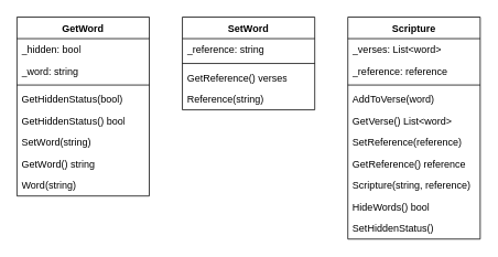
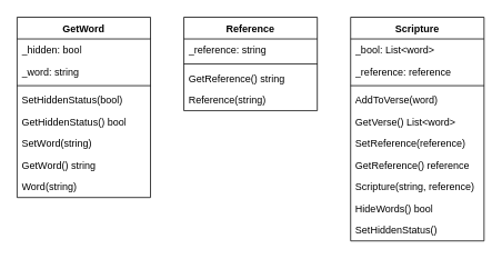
  <mxCell id="0" />
  <mxCell id="1" parent="0" />
  <mxCell id="2" value="GetWord" style="swimlane;fontStyle=1;align=center;verticalAlign=top;childLayout=stackLayout;horizontal=1;startSize=26;horizontalStack=0;resizeParent=1;resizeParentMax=0;resizeLast=0;collapsible=1;marginBottom=0;whiteSpace=wrap;html=1;" vertex="1" parent="1"><mxGeometry x="20" y="20" width="160" height="216" as="geometry" /></mxCell>
  <mxCell id="3" value="_hidden: bool" style="text;strokeColor=none;fillColor=none;align=left;verticalAlign=top;spacingLeft=4;spacingRight=4;overflow=hidden;rotatable=0;points=[[0,0.5],[1,0.5]];portConstraint=eastwest;whiteSpace=wrap;html=1;" vertex="1" parent="2"><mxGeometry y="26" width="160" height="26" as="geometry" /></mxCell>
  <mxCell id="4" value="_word: string" style="text;strokeColor=none;fillColor=none;align=left;verticalAlign=top;spacingLeft=4;spacingRight=4;overflow=hidden;rotatable=0;points=[[0,0.5],[1,0.5]];portConstraint=eastwest;whiteSpace=wrap;html=1;" vertex="1" parent="2"><mxGeometry y="52" width="160" height="26" as="geometry" /></mxCell>
  <mxCell id="5" value="" style="line;strokeWidth=1;fillColor=none;align=left;verticalAlign=middle;spacingTop=-1;spacingLeft=3;spacingRight=3;rotatable=0;labelPosition=right;points=[];portConstraint=eastwest;strokeColor=inherit;" vertex="1" parent="2"><mxGeometry y="78" width="160" height="8" as="geometry" /></mxCell>
- <mxCell id="6" value="GetHiddenStatus(bool)" style="text;strokeColor=none;fillColor=none;align=left;verticalAlign=top;spacingLeft=4;spacingRight=4;overflow=hidden;rotatable=0;points=[[0,0.5],[1,0.5]];portConstraint=eastwest;whiteSpace=wrap;html=1;" vertex="1" parent="2"><mxGeometry y="86" width="160" height="26" as="geometry" /></mxCell>
+ <mxCell id="6" value="SetHiddenStatus(bool)" style="text;strokeColor=none;fillColor=none;align=left;verticalAlign=top;spacingLeft=4;spacingRight=4;overflow=hidden;rotatable=0;points=[[0,0.5],[1,0.5]];portConstraint=eastwest;whiteSpace=wrap;html=1;" vertex="1" parent="2"><mxGeometry y="86" width="160" height="26" as="geometry" /></mxCell>
  <mxCell id="7" value="GetHiddenStatus() bool" style="text;strokeColor=none;fillColor=none;align=left;verticalAlign=top;spacingLeft=4;spacingRight=4;overflow=hidden;rotatable=0;points=[[0,0.5],[1,0.5]];portConstraint=eastwest;whiteSpace=wrap;html=1;" vertex="1" parent="2"><mxGeometry y="112" width="160" height="26" as="geometry" /></mxCell>
  <mxCell id="8" value="SetWord(string)&amp;nbsp;" style="text;strokeColor=none;fillColor=none;align=left;verticalAlign=top;spacingLeft=4;spacingRight=4;overflow=hidden;rotatable=0;points=[[0,0.5],[1,0.5]];portConstraint=eastwest;whiteSpace=wrap;html=1;" vertex="1" parent="2"><mxGeometry y="138" width="160" height="26" as="geometry" /></mxCell>
  <mxCell id="9" value="GetWord() string&amp;nbsp;" style="text;strokeColor=none;fillColor=none;align=left;verticalAlign=top;spacingLeft=4;spacingRight=4;overflow=hidden;rotatable=0;points=[[0,0.5],[1,0.5]];portConstraint=eastwest;whiteSpace=wrap;html=1;" vertex="1" parent="2"><mxGeometry y="164" width="160" height="26" as="geometry" /></mxCell>
  <mxCell id="10" value="Word(string)" style="text;strokeColor=none;fillColor=none;align=left;verticalAlign=top;spacingLeft=4;spacingRight=4;overflow=hidden;rotatable=0;points=[[0,0.5],[1,0.5]];portConstraint=eastwest;whiteSpace=wrap;html=1;" vertex="1" parent="2"><mxGeometry y="190" width="160" height="26" as="geometry" /></mxCell>
- <mxCell id="11" value="SetWord" style="swimlane;fontStyle=1;align=center;verticalAlign=top;childLayout=stackLayout;horizontal=1;startSize=26;horizontalStack=0;resizeParent=1;resizeParentMax=0;resizeLast=0;collapsible=1;marginBottom=0;whiteSpace=wrap;html=1;" vertex="1" parent="1"><mxGeometry x="220" y="20" width="160" height="112" as="geometry" /></mxCell>
+ <mxCell id="11" value="Reference" style="swimlane;fontStyle=1;align=center;verticalAlign=top;childLayout=stackLayout;horizontal=1;startSize=26;horizontalStack=0;resizeParent=1;resizeParentMax=0;resizeLast=0;collapsible=1;marginBottom=0;whiteSpace=wrap;html=1;" vertex="1" parent="1"><mxGeometry x="220" y="20" width="160" height="112" as="geometry" /></mxCell>
  <mxCell id="12" value="_reference: string" style="text;strokeColor=none;fillColor=none;align=left;verticalAlign=top;spacingLeft=4;spacingRight=4;overflow=hidden;rotatable=0;points=[[0,0.5],[1,0.5]];portConstraint=eastwest;whiteSpace=wrap;html=1;" vertex="1" parent="11"><mxGeometry y="26" width="160" height="26" as="geometry" /></mxCell>
  <mxCell id="13" value="" style="line;strokeWidth=1;fillColor=none;align=left;verticalAlign=middle;spacingTop=-1;spacingLeft=3;spacingRight=3;rotatable=0;labelPosition=right;points=[];portConstraint=eastwest;strokeColor=inherit;" vertex="1" parent="11"><mxGeometry y="52" width="160" height="8" as="geometry" /></mxCell>
- <mxCell id="14" value="GetReference() verses" style="text;strokeColor=none;fillColor=none;align=left;verticalAlign=top;spacingLeft=4;spacingRight=4;overflow=hidden;rotatable=0;points=[[0,0.5],[1,0.5]];portConstraint=eastwest;whiteSpace=wrap;html=1;" vertex="1" parent="11"><mxGeometry y="60" width="160" height="26" as="geometry" /></mxCell>
+ <mxCell id="14" value="GetReference() string" style="text;strokeColor=none;fillColor=none;align=left;verticalAlign=top;spacingLeft=4;spacingRight=4;overflow=hidden;rotatable=0;points=[[0,0.5],[1,0.5]];portConstraint=eastwest;whiteSpace=wrap;html=1;" vertex="1" parent="11"><mxGeometry y="60" width="160" height="26" as="geometry" /></mxCell>
  <mxCell id="15" value="Reference(string)" style="text;strokeColor=none;fillColor=none;align=left;verticalAlign=top;spacingLeft=4;spacingRight=4;overflow=hidden;rotatable=0;points=[[0,0.5],[1,0.5]];portConstraint=eastwest;whiteSpace=wrap;html=1;" vertex="1" parent="11"><mxGeometry y="86" width="160" height="26" as="geometry" /></mxCell>
  <mxCell id="16" value="Scripture" style="swimlane;fontStyle=1;align=center;verticalAlign=top;childLayout=stackLayout;horizontal=1;startSize=26;horizontalStack=0;resizeParent=1;resizeParentMax=0;resizeLast=0;collapsible=1;marginBottom=0;whiteSpace=wrap;html=1;" vertex="1" parent="1"><mxGeometry x="420" y="20" width="160" height="268" as="geometry" /></mxCell>
- <mxCell id="17" value="_verses: List&amp;lt;word&amp;gt;" style="text;strokeColor=none;fillColor=none;align=left;verticalAlign=top;spacingLeft=4;spacingRight=4;overflow=hidden;rotatable=0;points=[[0,0.5],[1,0.5]];portConstraint=eastwest;whiteSpace=wrap;html=1;" vertex="1" parent="16"><mxGeometry y="26" width="160" height="26" as="geometry" /></mxCell>
+ <mxCell id="17" value="_bool: List&amp;lt;word&amp;gt;" style="text;strokeColor=none;fillColor=none;align=left;verticalAlign=top;spacingLeft=4;spacingRight=4;overflow=hidden;rotatable=0;points=[[0,0.5],[1,0.5]];portConstraint=eastwest;whiteSpace=wrap;html=1;" vertex="1" parent="16"><mxGeometry y="26" width="160" height="26" as="geometry" /></mxCell>
  <mxCell id="18" value="_reference: reference" style="text;strokeColor=none;fillColor=none;align=left;verticalAlign=top;spacingLeft=4;spacingRight=4;overflow=hidden;rotatable=0;points=[[0,0.5],[1,0.5]];portConstraint=eastwest;whiteSpace=wrap;html=1;" vertex="1" parent="16"><mxGeometry y="52" width="160" height="26" as="geometry" /></mxCell>
  <mxCell id="19" value="" style="line;strokeWidth=1;fillColor=none;align=left;verticalAlign=middle;spacingTop=-1;spacingLeft=3;spacingRight=3;rotatable=0;labelPosition=right;points=[];portConstraint=eastwest;strokeColor=inherit;" vertex="1" parent="16"><mxGeometry y="78" width="160" height="8" as="geometry" /></mxCell>
  <mxCell id="20" value="AddToVerse(word)" style="text;strokeColor=none;fillColor=none;align=left;verticalAlign=top;spacingLeft=4;spacingRight=4;overflow=hidden;rotatable=0;points=[[0,0.5],[1,0.5]];portConstraint=eastwest;whiteSpace=wrap;html=1;" vertex="1" parent="16"><mxGeometry y="86" width="160" height="26" as="geometry" /></mxCell>
  <mxCell id="21" value="GetVerse() List&amp;lt;word&amp;gt;" style="text;strokeColor=none;fillColor=none;align=left;verticalAlign=top;spacingLeft=4;spacingRight=4;overflow=hidden;rotatable=0;points=[[0,0.5],[1,0.5]];portConstraint=eastwest;whiteSpace=wrap;html=1;" vertex="1" parent="16"><mxGeometry y="112" width="160" height="26" as="geometry" /></mxCell>
  <mxCell id="22" value="SetReference(reference)" style="text;strokeColor=none;fillColor=none;align=left;verticalAlign=top;spacingLeft=4;spacingRight=4;overflow=hidden;rotatable=0;points=[[0,0.5],[1,0.5]];portConstraint=eastwest;whiteSpace=wrap;html=1;" vertex="1" parent="16"><mxGeometry y="138" width="160" height="26" as="geometry" /></mxCell>
  <mxCell id="23" value="GetReference() reference" style="text;strokeColor=none;fillColor=none;align=left;verticalAlign=top;spacingLeft=4;spacingRight=4;overflow=hidden;rotatable=0;points=[[0,0.5],[1,0.5]];portConstraint=eastwest;whiteSpace=wrap;html=1;" vertex="1" parent="16"><mxGeometry y="164" width="160" height="26" as="geometry" /></mxCell>
  <mxCell id="24" value="Scripture(string, reference)" style="text;strokeColor=none;fillColor=none;align=left;verticalAlign=top;spacingLeft=4;spacingRight=4;overflow=hidden;rotatable=0;points=[[0,0.5],[1,0.5]];portConstraint=eastwest;whiteSpace=wrap;html=1;" vertex="1" parent="16"><mxGeometry y="190" width="160" height="26" as="geometry" /></mxCell>
  <mxCell id="25" value="HideWords() bool" style="text;strokeColor=none;fillColor=none;align=left;verticalAlign=top;spacingLeft=4;spacingRight=4;overflow=hidden;rotatable=0;points=[[0,0.5],[1,0.5]];portConstraint=eastwest;whiteSpace=wrap;html=1;" vertex="1" parent="16"><mxGeometry y="216" width="160" height="26" as="geometry" /></mxCell>
  <mxCell id="26" value="SetHiddenStatus()" style="text;strokeColor=none;fillColor=none;align=left;verticalAlign=top;spacingLeft=4;spacingRight=4;overflow=hidden;rotatable=0;points=[[0,0.5],[1,0.5]];portConstraint=eastwest;whiteSpace=wrap;html=1;" vertex="1" parent="16"><mxGeometry y="242" width="160" height="26" as="geometry" /></mxCell>
